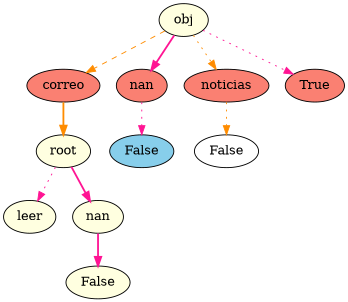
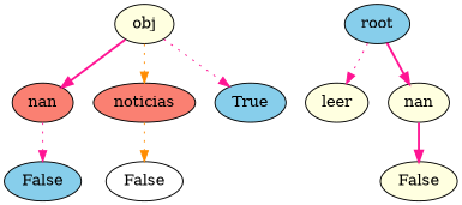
  digraph {
    node [fillcolor=lightyellow style=filled]
    edge [color=deeppink style=dotted]
    n1 [label=obj]
-   n2 [fillcolor=salmon label=correo]
    n3 [fillcolor=salmon label=nan]
    n4 [fillcolor=salmon label=noticias]
-   n5 [fillcolor=salmon label=True]
-   n6 [label=root]
+   n5 [fillcolor=skyblue label=True]
+   n6 [fillcolor=skyblue label=root]
    n7 [fillcolor=skyblue label=False]
    n8 [fillcolor=white label=False]
    n9 [label=leer]
    n10 [label=nan]
    n11 [label=False]
-   n1 -> n2 [color=darkorange style=dashed]
    n1 -> n3 [style=bold]
    n1 -> n4 [color=darkorange]
    n1 -> n5
-   n2 -> n6 [color=darkorange style=bold]
    n3 -> n7
    n4 -> n8 [color=darkorange]
    n6 -> n9
    n6 -> n10 [style=bold]
    n10 -> n11 [style=bold]
  }
